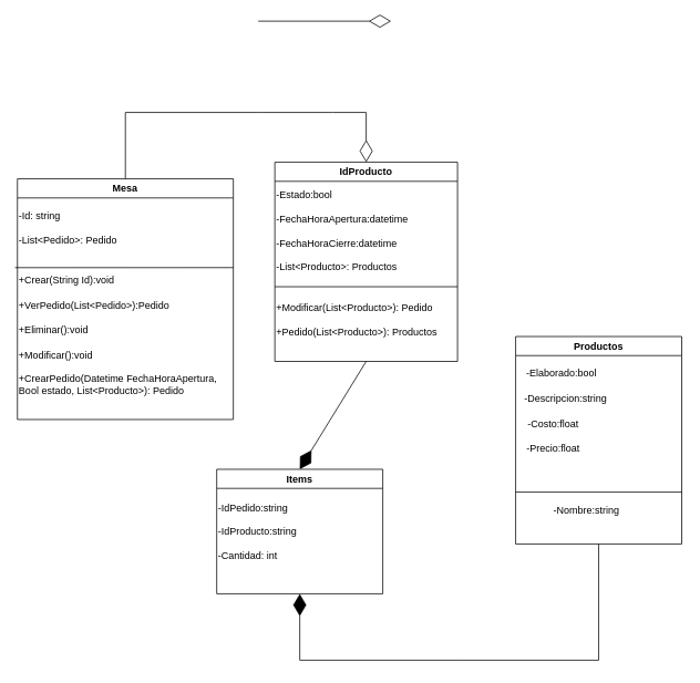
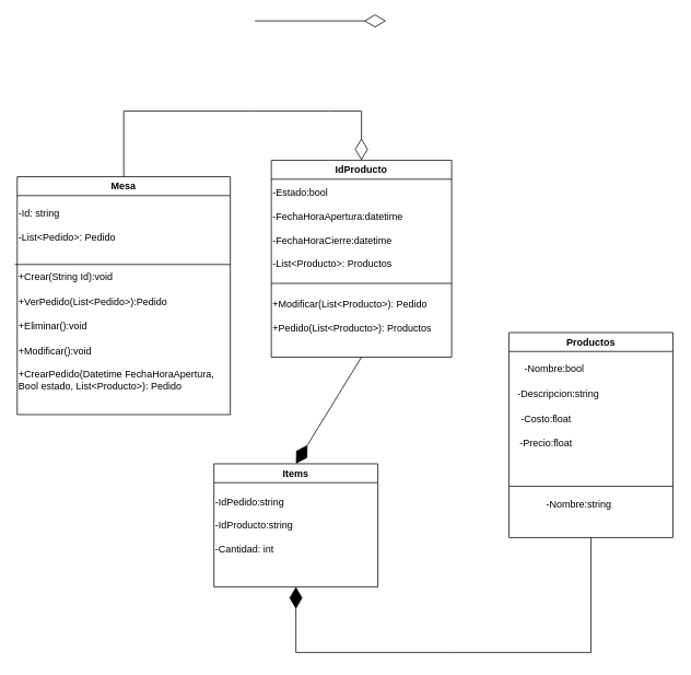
  <mxCell id="0" />
  <mxCell id="1" parent="0" />
  <mxCell id="2" value="Mesa" style="swimlane;whiteSpace=wrap;html=1;" vertex="1" parent="1"><mxGeometry x="20" y="210" width="260" height="290" as="geometry" /></mxCell>
  <mxCell id="3" value="-Id: string" style="text;html=1;align=left;verticalAlign=middle;resizable=0;points=[];autosize=1;strokeColor=none;fillColor=none;" vertex="1" parent="2"><mxGeometry y="30" width="70" height="30" as="geometry" /></mxCell>
  <mxCell id="4" value="-List&amp;lt;Pedido&amp;gt;: Pedido" style="text;html=1;align=left;verticalAlign=middle;resizable=0;points=[];autosize=1;strokeColor=none;fillColor=none;" vertex="1" parent="2"><mxGeometry y="60" width="140" height="30" as="geometry" /></mxCell>
  <mxCell id="5" value="+Crear(String Id):void" style="text;html=1;align=left;verticalAlign=middle;resizable=0;points=[];autosize=1;strokeColor=none;fillColor=none;" vertex="1" parent="2"><mxGeometry y="108" width="140" height="30" as="geometry" /></mxCell>
  <mxCell id="6" value="+VerPedido(List&amp;lt;Pedido&amp;gt;):Pedido" style="text;html=1;align=left;verticalAlign=middle;resizable=0;points=[];autosize=1;strokeColor=none;fillColor=none;" vertex="1" parent="2"><mxGeometry y="138" width="200" height="30" as="geometry" /></mxCell>
  <mxCell id="7" value="+Eliminar():void" style="text;html=1;align=left;verticalAlign=middle;resizable=0;points=[];autosize=1;strokeColor=none;fillColor=none;" vertex="1" parent="2"><mxGeometry y="168" width="110" height="30" as="geometry" /></mxCell>
  <mxCell id="8" value="+Modificar():void" style="text;html=1;align=left;verticalAlign=middle;resizable=0;points=[];autosize=1;strokeColor=none;fillColor=none;" vertex="1" parent="2"><mxGeometry y="198" width="110" height="30" as="geometry" /></mxCell>
  <mxCell id="9" value="+CrearPedido(Datetime FechaHoraApertura, &lt;br&gt;Bool estado, List&amp;lt;Producto&amp;gt;): Pedido" style="text;html=1;align=left;verticalAlign=middle;resizable=0;points=[];autosize=1;strokeColor=none;fillColor=none;" vertex="1" parent="2"><mxGeometry y="228" width="260" height="40" as="geometry" /></mxCell>
  <mxCell id="10" value="" style="endArrow=none;html=1;rounded=0;exitX=-0.021;exitY=-0.033;exitDx=0;exitDy=0;exitPerimeter=0;" edge="1" parent="2" source="5"><mxGeometry width="50" height="50" relative="1" as="geometry"><mxPoint y="105" as="sourcePoint" /><mxPoint x="260" y="107" as="targetPoint" /></mxGeometry></mxCell>
  <mxCell id="11" value="Productos" style="swimlane;whiteSpace=wrap;html=1;" vertex="1" parent="1"><mxGeometry x="620" y="400" width="200" height="250" as="geometry" /></mxCell>
- <mxCell id="12" value="-Elaborado:bool" style="text;html=1;align=center;verticalAlign=middle;resizable=0;points=[];autosize=1;strokeColor=none;fillColor=none;" vertex="1" parent="11"><mxGeometry y="30" width="110" height="30" as="geometry" /></mxCell>
+ <mxCell id="12" value="-Nombre:bool" style="text;html=1;align=center;verticalAlign=middle;resizable=0;points=[];autosize=1;strokeColor=none;fillColor=none;" vertex="1" parent="11"><mxGeometry y="30" width="110" height="30" as="geometry" /></mxCell>
  <mxCell id="13" value="-Descripcion:string" style="text;html=1;align=center;verticalAlign=middle;resizable=0;points=[];autosize=1;strokeColor=none;fillColor=none;" vertex="1" parent="11"><mxGeometry y="60" width="120" height="30" as="geometry" /></mxCell>
  <mxCell id="14" value="-Costo:float&lt;br&gt;&lt;br style=&quot;border-color: var(--border-color); text-align: left;&quot;&gt;&lt;span style=&quot;text-align: left;&quot;&gt;-Precio:float&lt;/span&gt;" style="text;html=1;align=center;verticalAlign=middle;resizable=0;points=[];autosize=1;strokeColor=none;fillColor=none;" vertex="1" parent="11"><mxGeometry y="90" width="90" height="60" as="geometry" /></mxCell>
  <mxCell id="15" value="-Nombre:string" style="text;html=1;align=center;verticalAlign=middle;resizable=0;points=[];autosize=1;strokeColor=none;fillColor=none;" vertex="1" parent="11"><mxGeometry x="35" y="195" width="100" height="30" as="geometry" /></mxCell>
  <mxCell id="16" value="" style="endArrow=none;html=1;rounded=0;exitX=0;exitY=0.75;exitDx=0;exitDy=0;entryX=1;entryY=0.75;entryDx=0;entryDy=0;" edge="1" parent="1" source="11" target="11"><mxGeometry width="50" height="50" relative="1" as="geometry"><mxPoint x="370" y="-20" as="sourcePoint" /><mxPoint x="420" y="-70" as="targetPoint" /><Array as="points" /></mxGeometry></mxCell>
  <mxCell id="17" value="IdProducto" style="swimlane;whiteSpace=wrap;html=1;" vertex="1" parent="1"><mxGeometry x="330" y="190" width="220" height="240" as="geometry" /></mxCell>
  <mxCell id="18" value="-Estado:bool&lt;br&gt;&lt;br&gt;-FechaHoraApertura:datetime&lt;br&gt;&lt;br&gt;-FechaHoraCierre:datetime&lt;br&gt;&lt;br&gt;-List&amp;lt;Producto&amp;gt;: Productos" style="text;html=1;align=left;verticalAlign=middle;resizable=0;points=[];autosize=1;strokeColor=none;fillColor=none;" vertex="1" parent="17"><mxGeometry y="28" width="180" height="110" as="geometry" /></mxCell>
  <mxCell id="19" value="+Modificar(List&amp;lt;Producto&amp;gt;): Pedido&lt;br&gt;&lt;br&gt;+Pedido(List&amp;lt;Producto&amp;gt;): Productos" style="text;html=1;align=left;verticalAlign=middle;resizable=0;points=[];autosize=1;strokeColor=none;fillColor=none;" vertex="1" parent="17"><mxGeometry y="160" width="220" height="60" as="geometry" /></mxCell>
  <mxCell id="20" value="" style="endArrow=none;html=1;rounded=0;" edge="1" parent="17"><mxGeometry width="50" height="50" relative="1" as="geometry"><mxPoint y="150" as="sourcePoint" /><mxPoint x="220" y="150" as="targetPoint" /></mxGeometry></mxCell>
  <mxCell id="21" value="Items" style="swimlane;whiteSpace=wrap;html=1;" vertex="1" parent="1"><mxGeometry x="260" y="560" width="200" height="150" as="geometry" /></mxCell>
  <mxCell id="22" value="-IdPedido:string&lt;br&gt;&lt;br&gt;-IdProducto:string&lt;br&gt;&lt;br&gt;-Cantidad: int" style="text;html=1;align=left;verticalAlign=middle;resizable=0;points=[];autosize=1;strokeColor=none;fillColor=none;" vertex="1" parent="21"><mxGeometry y="30" width="120" height="90" as="geometry" /></mxCell>
  <mxCell id="23" value="" style="endArrow=diamondThin;endFill=0;endSize=24;html=1;rounded=0;exitX=0.5;exitY=0;exitDx=0;exitDy=0;" edge="1" parent="1" source="2"><mxGeometry width="160" relative="1" as="geometry"><mxPoint x="130" y="140" as="sourcePoint" /><mxPoint x="440" y="190" as="targetPoint" /><Array as="points"><mxPoint x="150" y="130" /><mxPoint x="310" y="130" /><mxPoint x="400" y="130" /><mxPoint x="440" y="130" /></Array></mxGeometry></mxCell>
  <mxCell id="24" value="" style="endArrow=diamondThin;endFill=0;endSize=24;html=1;rounded=0;" edge="1" parent="1"><mxGeometry width="160" relative="1" as="geometry"><mxPoint x="310" y="20" as="sourcePoint" /><mxPoint x="470" y="20" as="targetPoint" /></mxGeometry></mxCell>
  <mxCell id="25" value="" style="endArrow=diamondThin;endFill=1;endSize=24;html=1;rounded=0;exitX=0.5;exitY=1;exitDx=0;exitDy=0;" edge="1" parent="1" source="11"><mxGeometry width="160" relative="1" as="geometry"><mxPoint x="540" y="740" as="sourcePoint" /><mxPoint x="360" y="710" as="targetPoint" /><Array as="points"><mxPoint x="720" y="790" /><mxPoint x="550" y="790" /><mxPoint x="360" y="790" /></Array></mxGeometry></mxCell>
  <mxCell id="26" value="" style="endArrow=diamondThin;endFill=1;endSize=24;html=1;rounded=0;exitX=0.5;exitY=1;exitDx=0;exitDy=0;entryX=0.5;entryY=0;entryDx=0;entryDy=0;" edge="1" parent="1" source="17" target="21"><mxGeometry width="160" relative="1" as="geometry"><mxPoint x="350" y="500" as="sourcePoint" /><mxPoint x="510" y="500" as="targetPoint" /></mxGeometry></mxCell>
